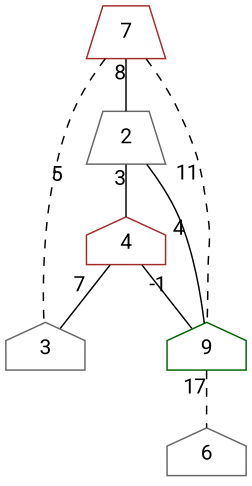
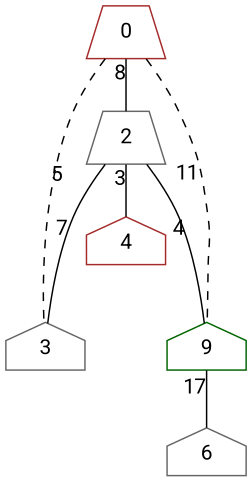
  graph {
    fontname=Roboto
    node [color=gray40 fontname=Roboto shape=house]
    edge [fontname=Roboto style=solid]
-   n1 [color=brown label=7 shape=trapezium]
+   n1 [color=brown label=0 shape=trapezium]
    n2 [label=2 shape=trapezium]
    n3 [label=3]
    n4 [color=darkgreen label=9]
    n5 [color=brown label=4]
    n6 [label=6]
    n1 -- n2 [xlabel=8]
    n1 -- n3 [style=dashed xlabel=5]
    n1 -- n4 [style=dashed xlabel=11]
-   n5 -- n3 [xlabel=7]
+   n2 -- n3 [xlabel=7]
    n2 -- n4 [xlabel=4]
    n2 -- n5 [xlabel=3]
-   n4 -- n6 [style=dashed xlabel=17]
-   n5 -- n4 [xlabel=-1]
+   n4 -- n6 [xlabel=17]
  }
